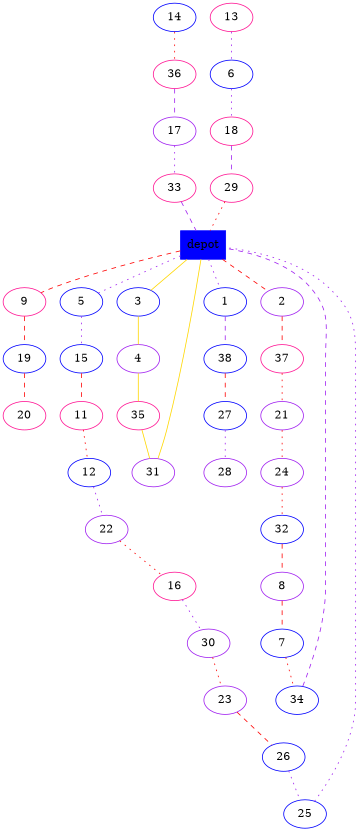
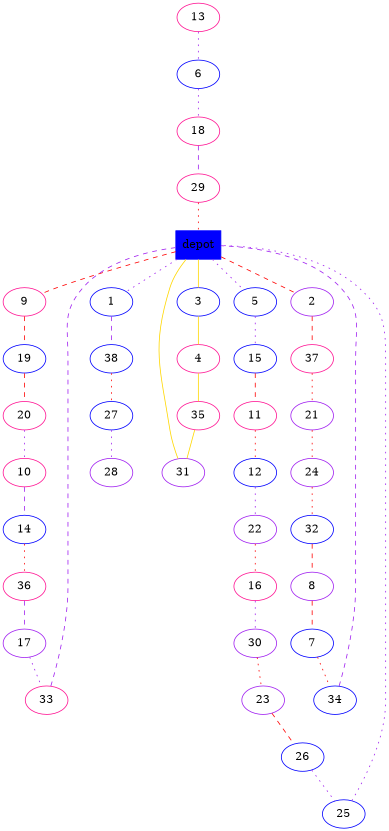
  graph {
    node [color=blue shape=ellipse]
    edge [color=red style=dotted]
    n1 [label=depot shape=box style=filled]
    9 [color=deeppink]
    3
    2 [color=purple]
    1
    5
    19
-   4 [color=purple]
+   4 [color=deeppink]
    37 [color=deeppink]
    38
    15
    20 [color=deeppink]
+   10 [color=deeppink]
    14
    36 [color=deeppink]
    17 [color=purple]
    33 [color=deeppink]
    35 [color=deeppink]
    31 [color=purple]
    21 [color=purple]
    24 [color=purple]
    32
    8 [color=purple]
    7
    34
    27
    28 [color=purple]
    13 [color=deeppink]
    6
    18 [color=deeppink]
    29 [color=deeppink]
    11 [color=deeppink]
    12
    22 [color=purple]
    16 [color=deeppink]
    30 [color=purple]
    23 [color=purple]
    26
    25
    n1 -- 9 [style=dashed]
    n1 -- 3 [color=gold style=""]
    n1 -- 2 [style=dashed]
    n1 -- 1 [color=purple]
    n1 -- 5 [color=purple]
    9 -- 19 [style=dashed]
    3 -- 4 [color=gold style=""]
    2 -- 37 [style=dashed]
    1 -- 38 [color=purple style=dashed]
    5 -- 15 [color=purple]
    19 -- 20 [style=dashed]
    4 -- 35 [color=gold style=""]
    37 -- 21
-   38 -- 27 [style=dashed]
+   38 -- 27
    15 -- 11 [style=dashed]
+   20 -- 10 [color=purple]
+   10 -- 14 [color=purple style=dashed]
    14 -- 36
    36 -- 17 [color=purple style=dashed]
    17 -- 33 [color=purple]
    33 -- n1 [color=purple style=dashed]
    35 -- 31 [color=gold style=""]
    31 -- n1 [color=gold style=""]
    21 -- 24
    24 -- 32
    32 -- 8 [style=dashed]
    8 -- 7 [style=dashed]
    7 -- 34
    34 -- n1 [color=purple style=dashed]
    27 -- 28 [color=purple]
    13 -- 6 [color=purple]
    6 -- 18 [color=purple]
    18 -- 29 [color=purple style=dashed]
    29 -- n1
    11 -- 12
    12 -- 22 [color=purple]
    22 -- 16
    16 -- 30 [color=purple]
    30 -- 23
    23 -- 26 [style=dashed]
    26 -- 25 [color=purple]
    25 -- n1 [color=purple]
  }
